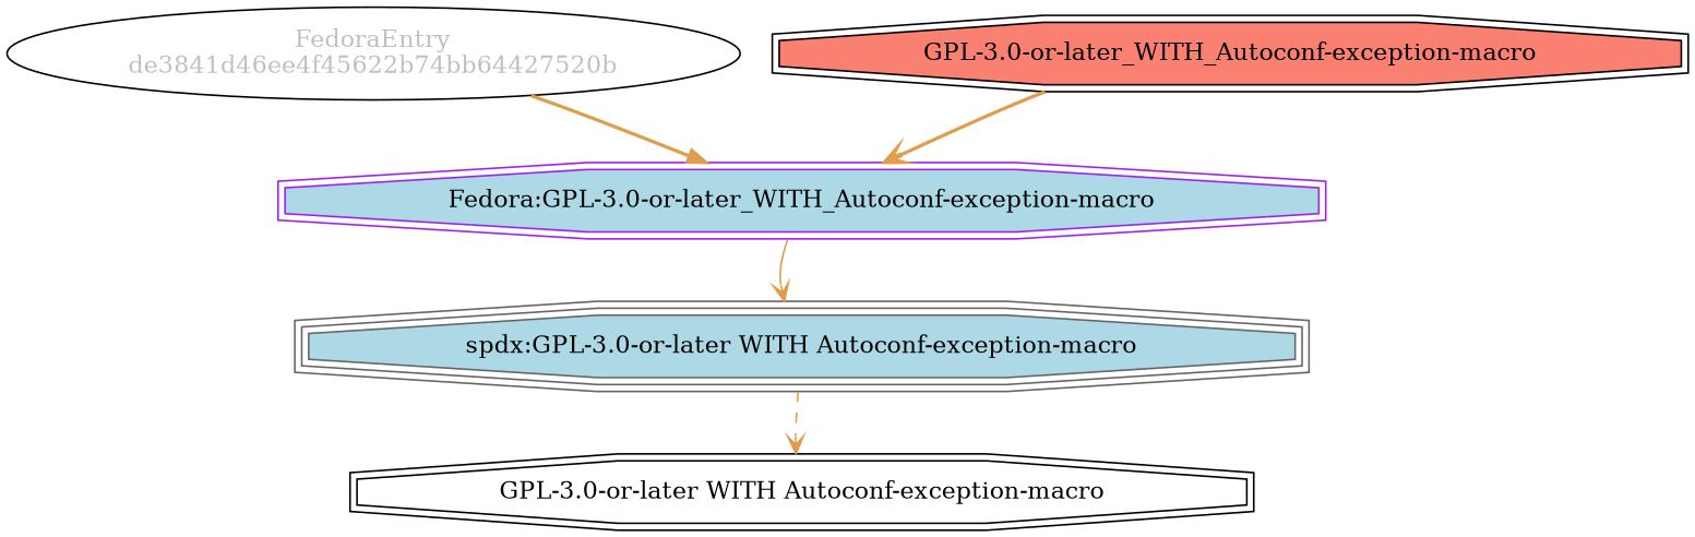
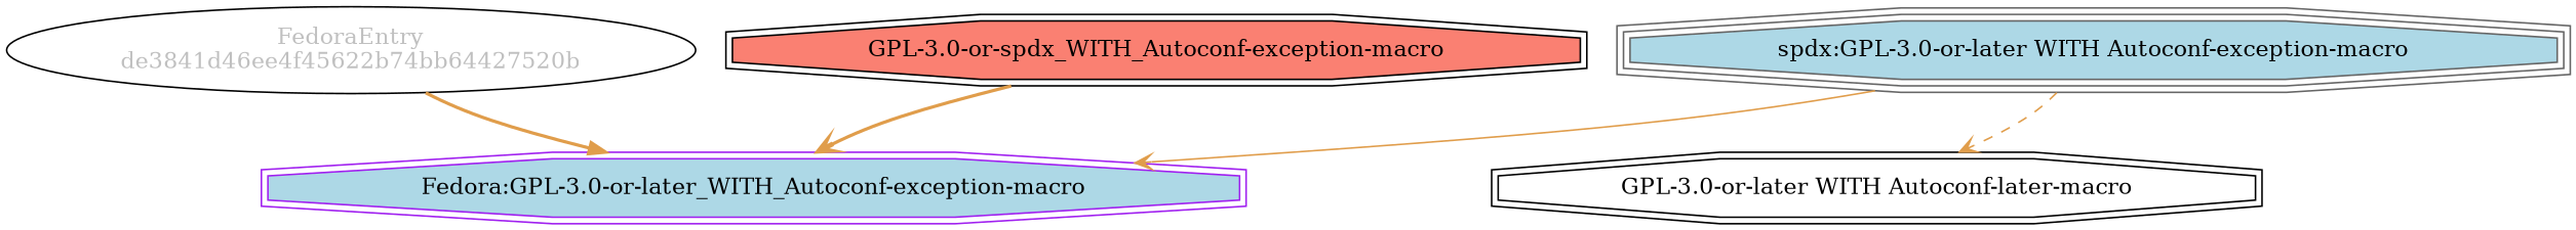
  strict digraph {
    splines=curved
    node [color=black fillcolor=white shape=doubleoctagon style=filled]
    edge [color="#e09d4b" style=bold weight=0.7 arrowhead=vee]
    n1 [fontcolor=gray label="FedoraEntry\nde3841d46ee4f45622b74bb64427520b" shape=ellipse]
    n2 [color=purple fillcolor=lightblue label="Fedora:GPL-3.0-or-later_WITH_Autoconf-exception-macro"]
-   n3 [fillcolor=salmon label="GPL-3.0-or-later_WITH_Autoconf-exception-macro"]
+   n3 [fillcolor=salmon label="GPL-3.0-or-spdx_WITH_Autoconf-exception-macro"]
    n4 [color=gray40 fillcolor=lightblue label="spdx:GPL-3.0-or-later WITH Autoconf-exception-macro" shape=tripleoctagon]
-   n5 [label="GPL-3.0-or-later WITH Autoconf-exception-macro"]
+   n5 [label="GPL-3.0-or-later WITH Autoconf-later-macro"]
    n1 -> n2 [weight=0.5 arrowhead=""]
    n3 -> n2
-   n2 -> n4 [style=solid]
+   n4 -> n2 [style=solid]
    n4 -> n5 [style=dashed]
  }
